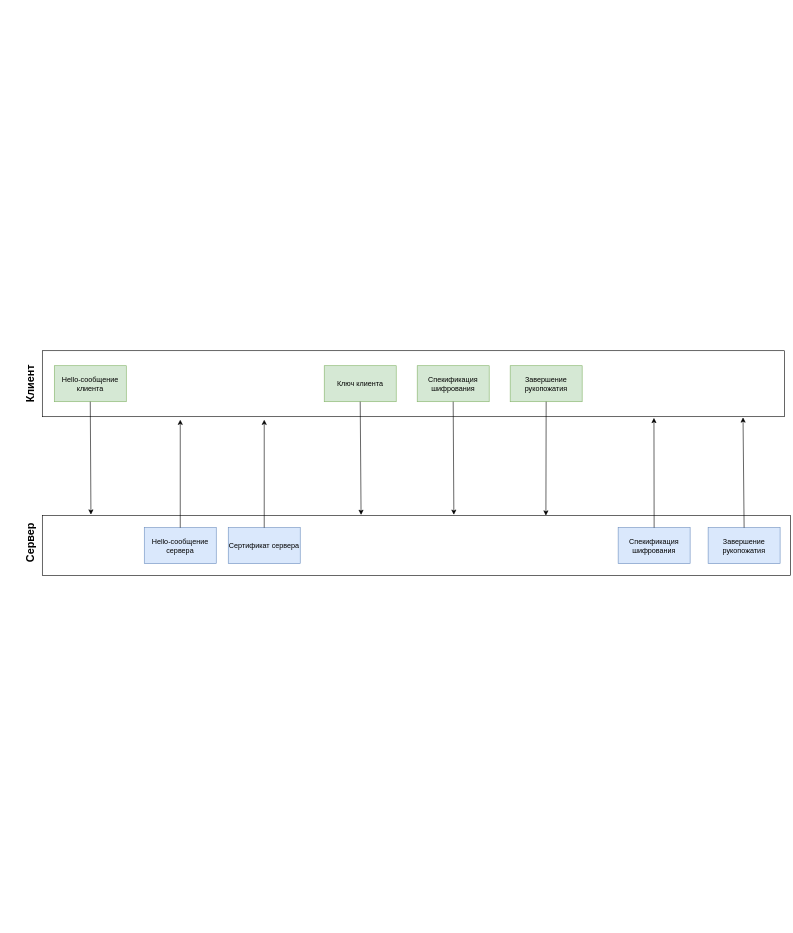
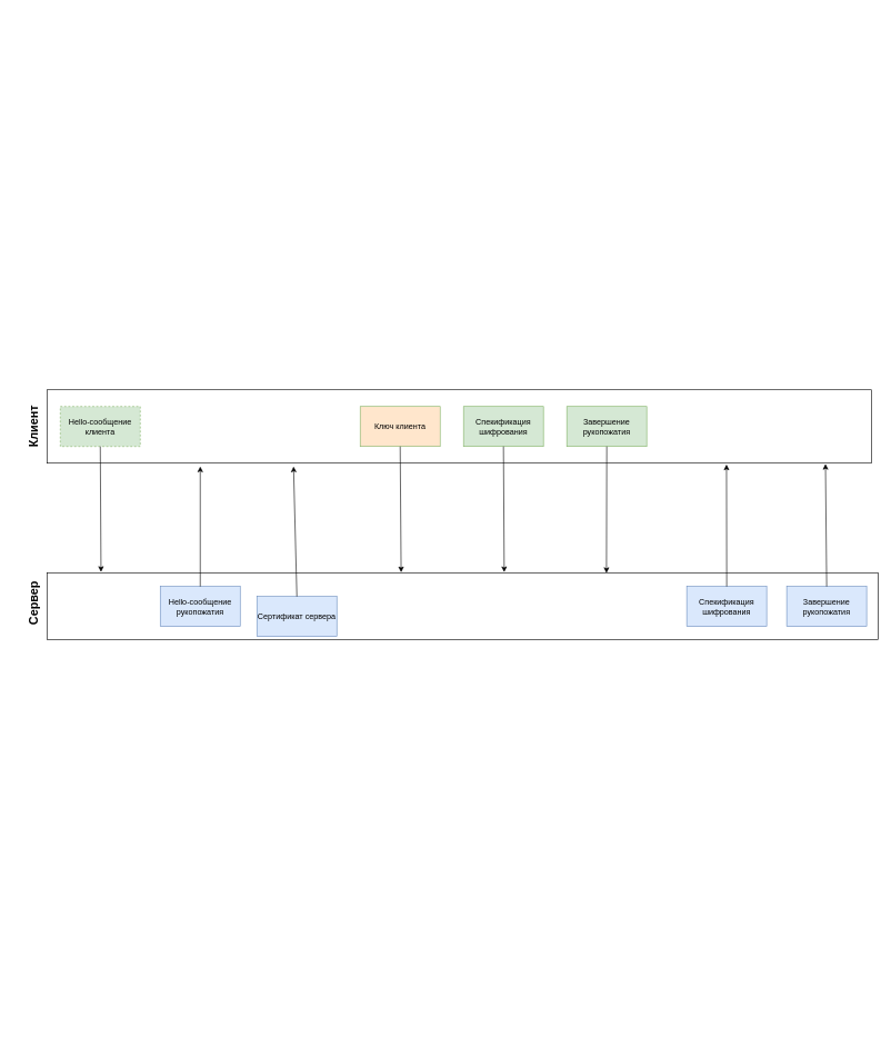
  <mxCell id="0" />
  <mxCell id="1" parent="0" />
  <mxCell id="2" value="" style="rounded=0;whiteSpace=wrap;html=1;fillColor=none;rotation=-90;" parent="1" vertex="1"><mxGeometry x="643.75" y="285.25" width="100" height="1247.5" as="geometry" /></mxCell>
  <mxCell id="3" value="" style="rounded=0;whiteSpace=wrap;html=1;fillColor=none;rotation=-90;" parent="1" vertex="1"><mxGeometry x="633.75" y="20.25" width="110" height="1237.5" as="geometry" /></mxCell>
- <mxCell id="4" value="Hello-сообщение клиента" style="rounded=0;whiteSpace=wrap;html=1;fillColor=#d5e8d4;strokeColor=#82b366;" parent="1" vertex="1"><mxGeometry x="90" y="609" width="120" height="60" as="geometry" /></mxCell>
- <mxCell id="5" value="Hello-сообщение сервера" style="rounded=0;whiteSpace=wrap;html=1;fillColor=#dae8fc;strokeColor=#6c8ebf;" parent="1" vertex="1"><mxGeometry x="240" y="879" width="120" height="60" as="geometry" /></mxCell>
- <mxCell id="6" value="Сертификат сервера" style="rounded=0;whiteSpace=wrap;html=1;fillColor=#dae8fc;strokeColor=#6c8ebf;" parent="1" vertex="1"><mxGeometry x="380" y="879" width="120" height="60" as="geometry" /></mxCell>
- <mxCell id="7" value="Ключ клиента" style="rounded=0;whiteSpace=wrap;html=1;fillColor=#d5e8d4;strokeColor=#82b366;" parent="1" vertex="1"><mxGeometry x="540" y="609" width="120" height="60" as="geometry" /></mxCell>
+ <mxCell id="4" value="Hello-сообщение клиента" style="rounded=0;whiteSpace=wrap;html=1;fillColor=#d5e8d4;strokeColor=#82b366;dashed=1;" parent="1" vertex="1"><mxGeometry x="90" y="609" width="120" height="60" as="geometry" /></mxCell>
+ <mxCell id="5" value="Hello-сообщение рукопожатия" style="rounded=0;whiteSpace=wrap;html=1;fillColor=#dae8fc;strokeColor=#6c8ebf;" parent="1" vertex="1"><mxGeometry x="240" y="879" width="120" height="60" as="geometry" /></mxCell>
+ <mxCell id="6" value="Сертификат сервера" style="rounded=0;whiteSpace=wrap;html=1;fillColor=#dae8fc;strokeColor=#6c8ebf;" parent="1" vertex="1"><mxGeometry x="385" y="894" width="120" height="60" as="geometry" /></mxCell>
+ <mxCell id="7" value="Ключ клиента" style="rounded=0;whiteSpace=wrap;html=1;fillColor=#ffe6cc;strokeColor=#82b366;" parent="1" vertex="1"><mxGeometry x="540" y="609" width="120" height="60" as="geometry" /></mxCell>
  <mxCell id="8" value="Спекификация шифрования" style="rounded=0;whiteSpace=wrap;html=1;fillColor=#d5e8d4;strokeColor=#82b366;" parent="1" vertex="1"><mxGeometry x="695" y="609" width="120" height="60" as="geometry" /></mxCell>
  <mxCell id="9" value="Завершение рукопожатия" style="rounded=0;whiteSpace=wrap;html=1;fillColor=#d5e8d4;strokeColor=#82b366;" parent="1" vertex="1"><mxGeometry x="850" y="609" width="120" height="60" as="geometry" /></mxCell>
  <mxCell id="10" value="Спекификация шифрования" style="rounded=0;whiteSpace=wrap;html=1;fillColor=#dae8fc;strokeColor=#6c8ebf;" parent="1" vertex="1"><mxGeometry x="1030" y="879" width="120" height="60" as="geometry" /></mxCell>
  <mxCell id="11" value="Завершение рукопожатия" style="rounded=0;whiteSpace=wrap;html=1;fillColor=#dae8fc;strokeColor=#6c8ebf;" parent="1" vertex="1"><mxGeometry x="1180" y="879" width="120" height="60" as="geometry" /></mxCell>
  <mxCell id="12" value="&lt;font style=&quot;font-size: 18px;&quot;&gt;&lt;b&gt;Клиент&lt;/b&gt;&lt;/font&gt;" style="text;html=1;strokeColor=none;fillColor=none;align=center;verticalAlign=middle;whiteSpace=wrap;rounded=0;rotation=-90;" parent="1" vertex="1"><mxGeometry x="20" y="624" width="60" height="30" as="geometry" /></mxCell>
  <mxCell id="13" value="&lt;font style=&quot;font-size: 18px;&quot;&gt;&lt;b&gt;Сервер&lt;/b&gt;&lt;/font&gt;" style="text;html=1;strokeColor=none;fillColor=none;align=center;verticalAlign=middle;whiteSpace=wrap;rounded=0;rotation=-90;" parent="1" vertex="1"><mxGeometry x="20" y="889" width="60" height="30" as="geometry" /></mxCell>
  <mxCell id="14" value="" style="endArrow=classic;html=1;rounded=0;exitX=0.5;exitY=1;exitDx=0;exitDy=0;entryX=1.018;entryY=0.065;entryDx=0;entryDy=0;entryPerimeter=0;" parent="1" edge="1" target="2" source="4"><mxGeometry width="50" height="50" relative="1" as="geometry"><mxPoint x="520" y="668.5" as="sourcePoint" /><mxPoint x="143" y="858" as="targetPoint" /></mxGeometry></mxCell>
  <mxCell id="15" value="" style="endArrow=classic;html=1;rounded=0;exitX=0.5;exitY=0;exitDx=0;exitDy=0;" parent="1" edge="1" source="5"><mxGeometry width="50" height="50" relative="1" as="geometry"><mxPoint x="660" y="769" as="sourcePoint" /><mxPoint x="300" y="699" as="targetPoint" /></mxGeometry></mxCell>
  <mxCell id="16" value="" style="endArrow=classic;html=1;rounded=0;exitX=0.5;exitY=0;exitDx=0;exitDy=0;" parent="1" edge="1" source="6"><mxGeometry width="50" height="50" relative="1" as="geometry"><mxPoint x="660" y="868.5" as="sourcePoint" /><mxPoint x="440" y="699" as="targetPoint" /></mxGeometry></mxCell>
  <mxCell id="17" value="" style="endArrow=classic;html=1;rounded=0;exitX=0.5;exitY=1;exitDx=0;exitDy=0;entryX=1.013;entryY=0.426;entryDx=0;entryDy=0;entryPerimeter=0;" parent="1" edge="1" target="2" source="7"><mxGeometry width="50" height="50" relative="1" as="geometry"><mxPoint x="520" y="968.5" as="sourcePoint" /><mxPoint x="660" y="968.5" as="targetPoint" /></mxGeometry></mxCell>
  <mxCell id="18" value="" style="endArrow=classic;html=1;rounded=0;exitX=0.5;exitY=1;exitDx=0;exitDy=0;entryX=1.015;entryY=0.55;entryDx=0;entryDy=0;entryPerimeter=0;" parent="1" edge="1" target="2" source="8"><mxGeometry width="50" height="50" relative="1" as="geometry"><mxPoint x="520" y="1068.5" as="sourcePoint" /><mxPoint x="755" y="857" as="targetPoint" /></mxGeometry></mxCell>
  <mxCell id="19" value="" style="endArrow=classic;html=1;rounded=0;exitX=0.5;exitY=1;exitDx=0;exitDy=0;entryX=1.002;entryY=0.673;entryDx=0;entryDy=0;entryPerimeter=0;" parent="1" edge="1" target="2" source="9"><mxGeometry width="50" height="50" relative="1" as="geometry"><mxPoint x="520" y="1168.5" as="sourcePoint" /><mxPoint x="910" y="849" as="targetPoint" /></mxGeometry></mxCell>
  <mxCell id="20" value="" style="endArrow=classic;html=1;rounded=0;exitX=0.5;exitY=0;exitDx=0;exitDy=0;entryX=-0.018;entryY=0.824;entryDx=0;entryDy=0;entryPerimeter=0;" parent="1" edge="1" target="3" source="10"><mxGeometry width="50" height="50" relative="1" as="geometry"><mxPoint x="660" y="1268.5" as="sourcePoint" /><mxPoint x="1090" y="699" as="targetPoint" /></mxGeometry></mxCell>
  <mxCell id="21" value="" style="endArrow=classic;html=1;rounded=0;exitX=0.5;exitY=0;exitDx=0;exitDy=0;entryX=-0.011;entryY=0.944;entryDx=0;entryDy=0;entryPerimeter=0;" parent="1" edge="1" target="3" source="11"><mxGeometry width="50" height="50" relative="1" as="geometry"><mxPoint x="660" y="1358.5" as="sourcePoint" /><mxPoint x="520" y="1358.5" as="targetPoint" /></mxGeometry></mxCell>
